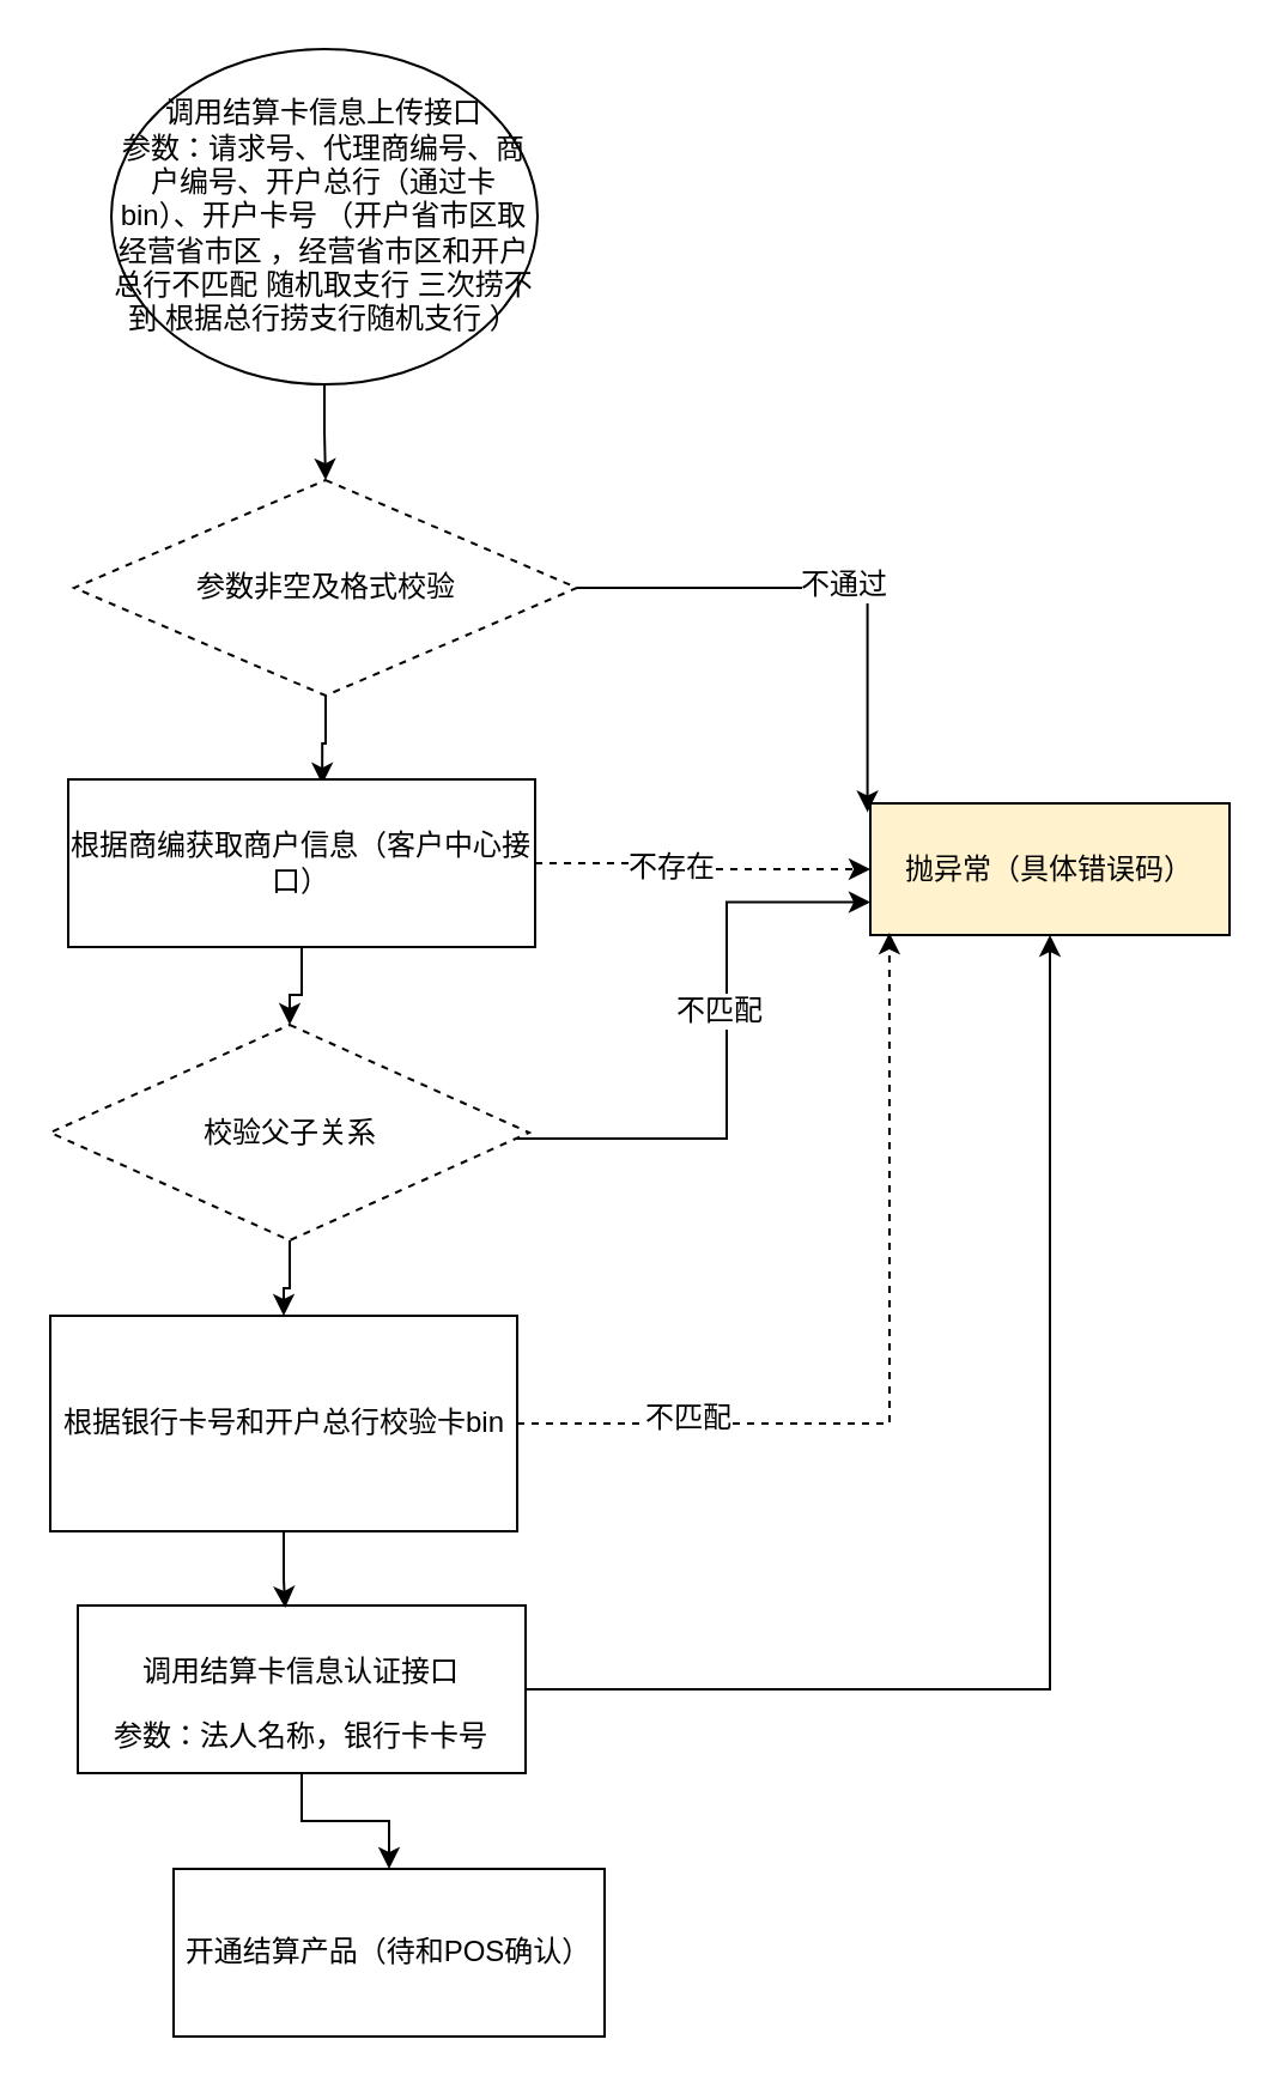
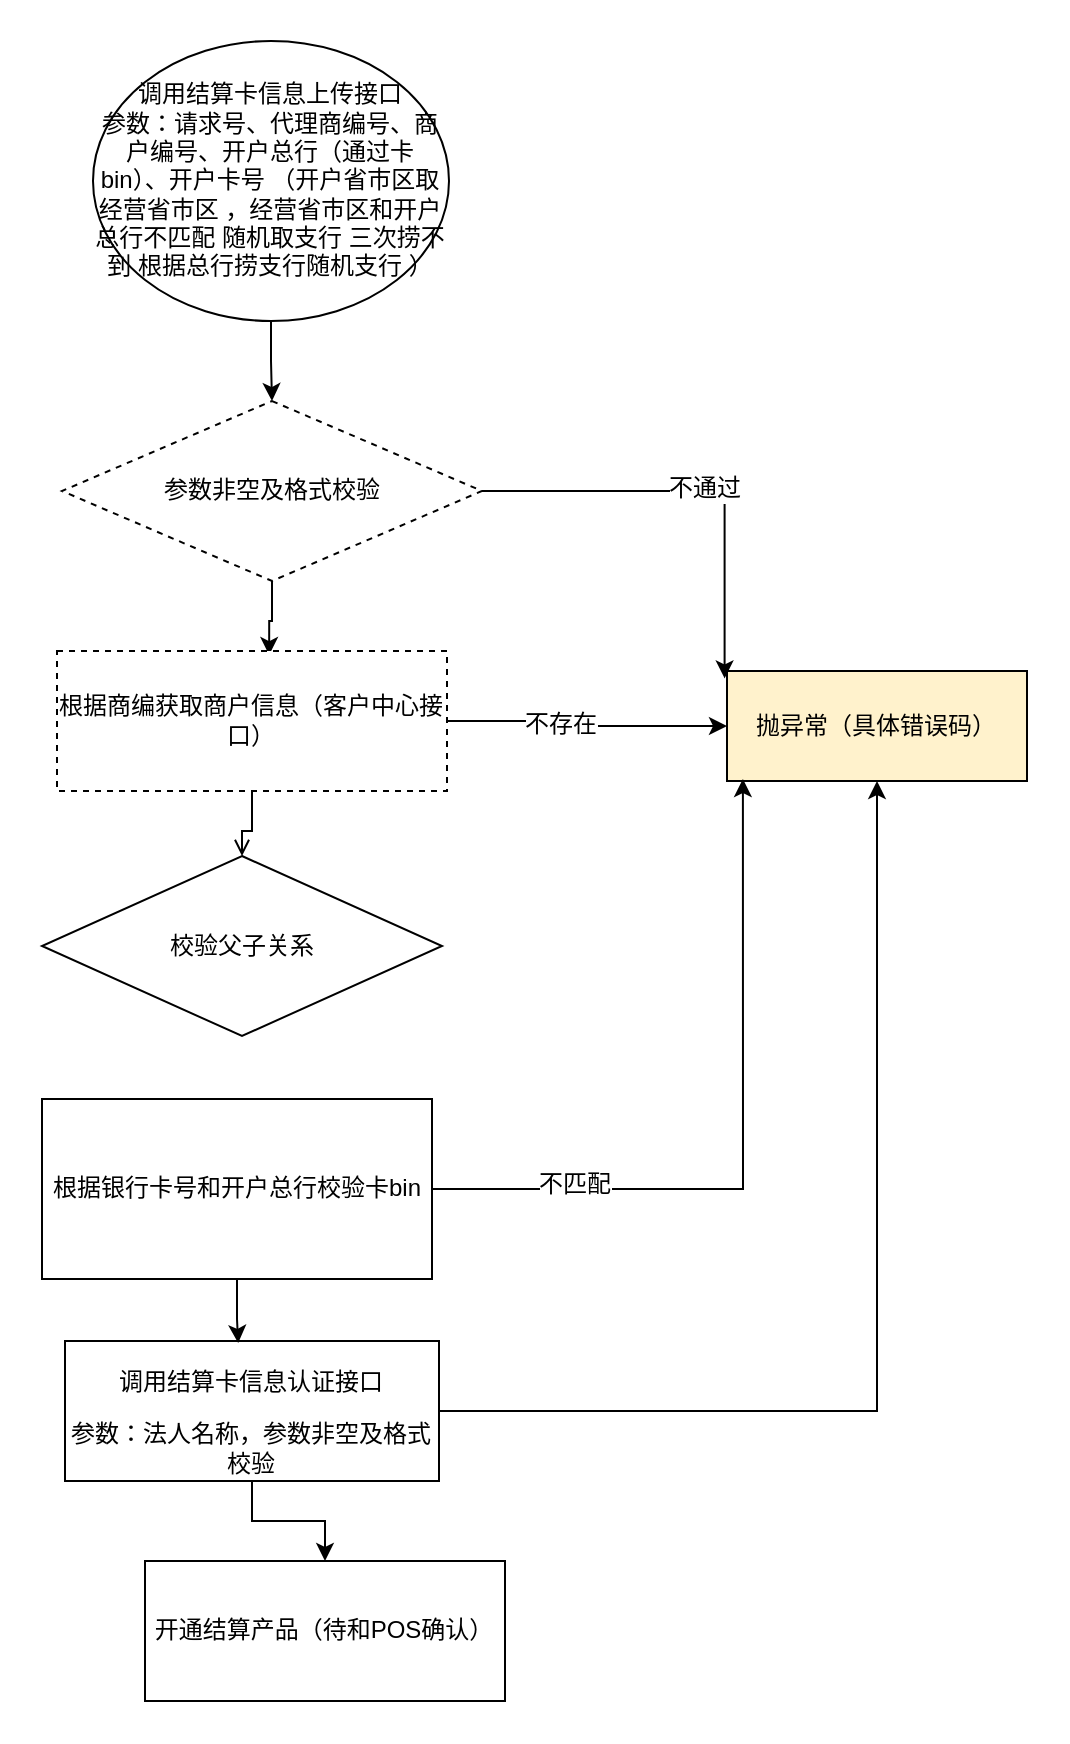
  <mxCell id="0" />
  <mxCell id="1" parent="0" />
  <mxCell id="2" style="edgeStyle=orthogonalEdgeStyle;rounded=0;orthogonalLoop=1;jettySize=auto;html=1;entryX=0.5;entryY=0;entryDx=0;entryDy=0;" edge="1" parent="1" source="3" target="7"><mxGeometry relative="1" as="geometry" /></mxCell>
  <mxCell id="3" value="&lt;span&gt;调用结算卡信息上传接口&lt;br&gt;参数：&lt;/span&gt;&lt;span&gt;请求号、代理商编号、商户编号、开户总行（通过卡bin）、开户卡号 （开户省市区取经营省市区 ，经营省市区和开户总行不匹配 随机取支行 三次捞不到 根据总行捞支行随机支行 ）&lt;/span&gt;&lt;span&gt;&lt;br&gt;&lt;/span&gt;" style="ellipse;whiteSpace=wrap;html=1;" vertex="1" parent="1"><mxGeometry x="46" y="20" width="178" height="140" as="geometry" /></mxCell>
  <mxCell id="4" style="edgeStyle=orthogonalEdgeStyle;rounded=0;orthogonalLoop=1;jettySize=auto;html=1;exitX=1;exitY=0.5;exitDx=0;exitDy=0;entryX=-0.008;entryY=0.067;entryDx=0;entryDy=0;entryPerimeter=0;" edge="1" parent="1" source="7" target="12"><mxGeometry relative="1" as="geometry" /></mxCell>
  <mxCell id="5" value="不通过" style="text;html=1;resizable=0;points=[];align=center;verticalAlign=middle;labelBackgroundColor=#ffffff;" vertex="1" connectable="0" parent="4"><mxGeometry x="0.037" y="2" relative="1" as="geometry"><mxPoint as="offset" /></mxGeometry></mxCell>
  <mxCell id="6" style="edgeStyle=orthogonalEdgeStyle;rounded=0;orthogonalLoop=1;jettySize=auto;html=1;entryX=0.544;entryY=0.029;entryDx=0;entryDy=0;entryPerimeter=0;" edge="1" parent="1" source="7" target="16"><mxGeometry relative="1" as="geometry" /></mxCell>
  <mxCell id="7" value="参数非空及格式校验" style="rhombus;whiteSpace=wrap;html=1;dashed=1;" vertex="1" parent="1"><mxGeometry x="30.5" y="200" width="210" height="90" as="geometry" /></mxCell>
- <mxCell id="8" style="edgeStyle=orthogonalEdgeStyle;rounded=0;orthogonalLoop=1;jettySize=auto;html=1;entryX=0;entryY=0.75;entryDx=0;entryDy=0;" edge="1" parent="1" source="11" target="12"><mxGeometry relative="1" as="geometry"><Array as="points"><mxPoint x="303" y="475" /><mxPoint x="303" y="376" /></Array></mxGeometry></mxCell>
- <mxCell id="9" value="不匹配" style="text;html=1;resizable=0;points=[];align=center;verticalAlign=middle;labelBackgroundColor=#ffffff;" vertex="1" connectable="0" parent="8"><mxGeometry x="0.154" y="4" relative="1" as="geometry"><mxPoint as="offset" /></mxGeometry></mxCell>
- <mxCell id="10" style="edgeStyle=orthogonalEdgeStyle;rounded=0;orthogonalLoop=1;jettySize=auto;html=1;" edge="1" parent="1" source="11" target="23"><mxGeometry relative="1" as="geometry" /></mxCell>
- <mxCell id="11" value="校验父子关系" style="rhombus;whiteSpace=wrap;html=1;dashed=1;" vertex="1" parent="1"><mxGeometry x="20.5" y="427.5" width="200" height="90" as="geometry" /></mxCell>
+ <mxCell id="11" value="校验父子关系" style="rhombus;whiteSpace=wrap;html=1;" vertex="1" parent="1"><mxGeometry x="20.5" y="427.5" width="200" height="90" as="geometry" /></mxCell>
  <mxCell id="12" value="抛异常（具体错误码）" style="rounded=0;whiteSpace=wrap;html=1;fillColor=#fff2cc;" vertex="1" parent="1"><mxGeometry x="363" y="335" width="150" height="55" as="geometry" /></mxCell>
- <mxCell id="13" style="edgeStyle=orthogonalEdgeStyle;rounded=0;orthogonalLoop=1;jettySize=auto;html=1;entryX=0;entryY=0.5;entryDx=0;entryDy=0;dashed=1;" edge="1" parent="1" source="16" target="12"><mxGeometry relative="1" as="geometry" /></mxCell>
+ <mxCell id="13" style="edgeStyle=orthogonalEdgeStyle;rounded=0;orthogonalLoop=1;jettySize=auto;html=1;entryX=0;entryY=0.5;entryDx=0;entryDy=0;" edge="1" parent="1" source="16" target="12"><mxGeometry relative="1" as="geometry" /></mxCell>
  <mxCell id="14" value="不存在" style="text;html=1;resizable=0;points=[];align=center;verticalAlign=middle;labelBackgroundColor=#ffffff;" vertex="1" connectable="0" parent="13"><mxGeometry x="-0.213" y="-1" relative="1" as="geometry"><mxPoint as="offset" /></mxGeometry></mxCell>
- <mxCell id="15" style="edgeStyle=orthogonalEdgeStyle;rounded=0;orthogonalLoop=1;jettySize=auto;html=1;" edge="1" parent="1" source="16" target="11"><mxGeometry relative="1" as="geometry" /></mxCell>
- <mxCell id="16" value="根据商编获取商户信息（客户中心接口）" style="rounded=0;whiteSpace=wrap;html=1;" vertex="1" parent="1"><mxGeometry x="28" y="325" width="195" height="70" as="geometry" /></mxCell>
+ <mxCell id="15" style="edgeStyle=orthogonalEdgeStyle;rounded=0;orthogonalLoop=1;jettySize=auto;html=1;endArrow=open;" edge="1" parent="1" source="16" target="11"><mxGeometry relative="1" as="geometry" /></mxCell>
+ <mxCell id="16" value="根据商编获取商户信息（客户中心接口）" style="rounded=0;whiteSpace=wrap;html=1;dashed=1;" vertex="1" parent="1"><mxGeometry x="28" y="325" width="195" height="70" as="geometry" /></mxCell>
  <mxCell id="17" style="edgeStyle=orthogonalEdgeStyle;rounded=0;orthogonalLoop=1;jettySize=auto;html=1;entryX=0.5;entryY=1;entryDx=0;entryDy=0;" edge="1" parent="1" source="19" target="12"><mxGeometry relative="1" as="geometry" /></mxCell>
  <mxCell id="18" style="edgeStyle=orthogonalEdgeStyle;rounded=0;orthogonalLoop=1;jettySize=auto;html=1;entryX=0.5;entryY=0;entryDx=0;entryDy=0;" edge="1" parent="1" source="19" target="24"><mxGeometry relative="1" as="geometry" /></mxCell>
- <mxCell id="19" value="&lt;div id=&quot;u346&quot;&gt;&lt;div id=&quot;u347&quot;&gt;&lt;p&gt;调用结算卡信息认证接口&lt;/p&gt;&lt;/div&gt;&lt;/div&gt;参数：法人名称，银行卡卡号&lt;br&gt;" style="rounded=0;whiteSpace=wrap;html=1;" vertex="1" parent="1"><mxGeometry x="32" y="670" width="187" height="70" as="geometry" /></mxCell>
- <mxCell id="20" style="edgeStyle=orthogonalEdgeStyle;rounded=0;orthogonalLoop=1;jettySize=auto;html=1;entryX=0.053;entryY=0.982;entryDx=0;entryDy=0;entryPerimeter=0;dashed=1;" edge="1" parent="1" source="23" target="12"><mxGeometry relative="1" as="geometry" /></mxCell>
+ <mxCell id="19" value="&lt;div id=&quot;u346&quot;&gt;&lt;div id=&quot;u347&quot;&gt;&lt;p&gt;调用结算卡信息认证接口&lt;/p&gt;&lt;/div&gt;&lt;/div&gt;参数：法人名称，参数非空及格式校验&lt;br&gt;" style="rounded=0;whiteSpace=wrap;html=1;" vertex="1" parent="1"><mxGeometry x="32" y="670" width="187" height="70" as="geometry" /></mxCell>
+ <mxCell id="20" style="edgeStyle=orthogonalEdgeStyle;rounded=0;orthogonalLoop=1;jettySize=auto;html=1;entryX=0.053;entryY=0.982;entryDx=0;entryDy=0;entryPerimeter=0;" edge="1" parent="1" source="23" target="12"><mxGeometry relative="1" as="geometry" /></mxCell>
  <mxCell id="21" value="不匹配" style="text;html=1;resizable=0;points=[];align=center;verticalAlign=middle;labelBackgroundColor=#ffffff;" vertex="1" connectable="0" parent="20"><mxGeometry x="-0.61" y="3" relative="1" as="geometry"><mxPoint x="1" as="offset" /></mxGeometry></mxCell>
  <mxCell id="22" style="edgeStyle=orthogonalEdgeStyle;rounded=0;orthogonalLoop=1;jettySize=auto;html=1;entryX=0.463;entryY=0.014;entryDx=0;entryDy=0;entryPerimeter=0;" edge="1" parent="1" source="23" target="19"><mxGeometry relative="1" as="geometry" /></mxCell>
  <mxCell id="23" value="&lt;span&gt;根据银行卡号和开户总行校验卡bin&lt;/span&gt;" style="whiteSpace=wrap;html=1;rounded=0;" vertex="1" parent="1"><mxGeometry x="20.5" y="549" width="195" height="90" as="geometry" /></mxCell>
  <mxCell id="24" value="开通结算产品（待和POS确认）" style="rounded=0;whiteSpace=wrap;html=1;" vertex="1" parent="1"><mxGeometry x="72" y="780" width="180" height="70" as="geometry" /></mxCell>
